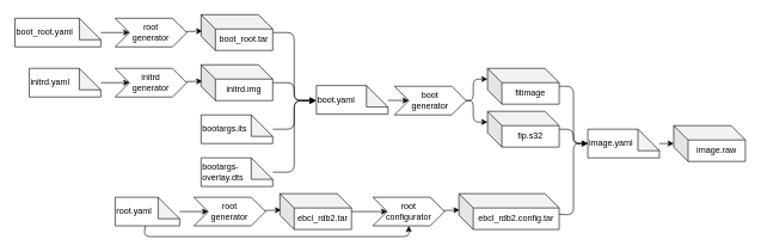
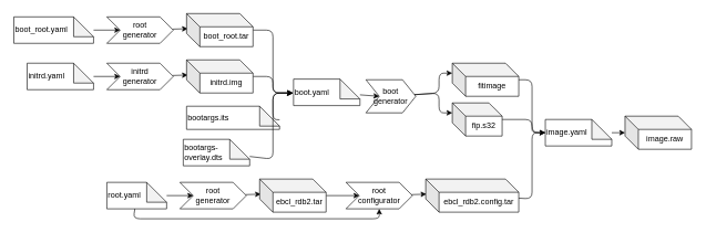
  <mxCell id="0" />
  <mxCell id="1" parent="0" />
  <mxCell id="2" style="edgeStyle=none;html=1;entryX=0.018;entryY=0.457;entryDx=0;entryDy=0;entryPerimeter=0;" parent="1" source="3" target="7" edge="1"><mxGeometry relative="1" as="geometry" /></mxCell>
  <mxCell id="3" value="root&lt;br&gt;generator" style="shape=step;perimeter=stepPerimeter;whiteSpace=wrap;html=1;fixedSize=1;" parent="1" vertex="1"><mxGeometry x="160" y="25" width="100" height="40" as="geometry" /></mxCell>
  <mxCell id="4" style="edgeStyle=none;html=1;entryX=0;entryY=0.5;entryDx=0;entryDy=0;" parent="1" source="5" target="3" edge="1"><mxGeometry relative="1" as="geometry" /></mxCell>
  <mxCell id="5" value="boot_root.yaml" style="shape=note;whiteSpace=wrap;html=1;backgroundOutline=1;darkOpacity=0.05;align=left;" parent="1" vertex="1"><mxGeometry y="25" width="120" height="40" as="geometry" x="20" /></mxCell>
  <mxCell id="6" style="edgeStyle=none;html=1;" parent="1" source="7" edge="1"><mxGeometry relative="1" as="geometry"><Array as="points"><mxPoint x="410" y="45" /><mxPoint x="410" y="140" /></Array><mxPoint x="440" y="140" as="targetPoint" /></mxGeometry></mxCell>
  <mxCell id="7" value="boot_root.tar" style="shape=cube;whiteSpace=wrap;html=1;boundedLbl=1;backgroundOutline=1;darkOpacity=0.05;darkOpacity2=0.1;" parent="1" vertex="1"><mxGeometry x="280" y="20" width="100" height="50" as="geometry" /></mxCell>
  <mxCell id="8" style="edgeStyle=none;html=1;entryX=0.018;entryY=0.457;entryDx=0;entryDy=0;entryPerimeter=0;" parent="1" source="9" target="13" edge="1"><mxGeometry relative="1" as="geometry" /></mxCell>
  <mxCell id="9" value="initrd&lt;br&gt;generator" style="shape=step;perimeter=stepPerimeter;whiteSpace=wrap;html=1;fixedSize=1;" parent="1" vertex="1"><mxGeometry x="160" y="95" width="100" height="40" as="geometry" /></mxCell>
  <mxCell id="10" style="edgeStyle=none;html=1;entryX=0;entryY=0.5;entryDx=0;entryDy=0;" parent="1" source="11" target="9" edge="1"><mxGeometry relative="1" as="geometry" /></mxCell>
  <mxCell id="11" value="initrd.yaml" style="shape=note;whiteSpace=wrap;html=1;backgroundOutline=1;darkOpacity=0.05;align=left;" parent="1" vertex="1"><mxGeometry x="40" y="95" width="100" height="40" as="geometry" /></mxCell>
  <mxCell id="12" style="edgeStyle=none;html=1;" parent="1" source="13" edge="1"><mxGeometry relative="1" as="geometry"><mxPoint x="440" y="140" as="targetPoint" /><Array as="points"><mxPoint x="410" y="115" /><mxPoint x="410" y="140" /></Array></mxGeometry></mxCell>
  <mxCell id="13" value="initrd.img" style="shape=cube;whiteSpace=wrap;html=1;boundedLbl=1;backgroundOutline=1;darkOpacity=0.05;darkOpacity2=0.1;" parent="1" vertex="1"><mxGeometry x="280" y="90" width="100" height="50" as="geometry" /></mxCell>
  <mxCell id="14" style="edgeStyle=none;html=1;" parent="1" source="15" edge="1"><mxGeometry relative="1" as="geometry"><Array as="points"><mxPoint x="410" y="180" /><mxPoint x="410" y="140" /></Array><mxPoint x="440" y="140" as="targetPoint" /></mxGeometry></mxCell>
- <mxCell id="15" value="bootargs.its" style="shape=note;whiteSpace=wrap;html=1;backgroundOutline=1;darkOpacity=0.05;align=left;" parent="1" vertex="1"><mxGeometry x="280" y="160" width="100" height="40" as="geometry" /></mxCell>
+ <mxCell id="15" value="bootargs.its" style="shape=note;whiteSpace=wrap;html=1;backgroundOutline=1;darkOpacity=0.05;align=left;" parent="1" vertex="1"><mxGeometry x="280" y="160" width="140" height="35" as="geometry" /></mxCell>
  <mxCell id="16" style="edgeStyle=none;html=1;" parent="1" source="17" edge="1"><mxGeometry relative="1" as="geometry"><Array as="points"><mxPoint x="410" y="240" /><mxPoint x="410" y="140" /></Array><mxPoint x="440" y="140" as="targetPoint" /></mxGeometry></mxCell>
- <mxCell id="17" value="bootargs-overlay.dts" style="shape=note;whiteSpace=wrap;html=1;backgroundOutline=1;darkOpacity=0.05;align=left;" parent="1" vertex="1"><mxGeometry x="280" y="220" width="100" height="40" as="geometry" /></mxCell>
+ <mxCell id="17" value="bootargs-overlay.dts" style="shape=note;whiteSpace=wrap;html=1;backgroundOutline=1;darkOpacity=0.05;align=left;" parent="1" vertex="1"><mxGeometry x="275" y="210" width="100" height="40" as="geometry" /></mxCell>
  <mxCell id="18" style="edgeStyle=none;html=1;entryX=0;entryY=0;entryDx=0;entryDy=15;entryPerimeter=0;" parent="1" source="20" target="22" edge="1"><mxGeometry relative="1" as="geometry"><Array as="points"><mxPoint x="660" y="140" /><mxPoint x="660" y="110" /></Array></mxGeometry></mxCell>
  <mxCell id="19" style="edgeStyle=none;html=1;entryX=0;entryY=0;entryDx=0;entryDy=15;entryPerimeter=0;" parent="1" source="20" target="24" edge="1"><mxGeometry relative="1" as="geometry"><Array as="points"><mxPoint x="660" y="140" /><mxPoint x="660" y="170" /></Array></mxGeometry></mxCell>
- <mxCell id="20" value="boot&lt;br&gt;generator" style="shape=step;perimeter=stepPerimeter;whiteSpace=wrap;html=1;fixedSize=1;" parent="1" vertex="1"><mxGeometry x="550" y="120" width="100" height="40" as="geometry" /></mxCell>
+ <mxCell id="20" value="boot&lt;br&gt;generator" style="shape=step;perimeter=stepPerimeter;whiteSpace=wrap;html=1;fixedSize=1;" parent="1" vertex="1"><mxGeometry x="550" y="120" width="75" height="50" as="geometry" /></mxCell>
  <mxCell id="21" style="edgeStyle=none;html=1;entryX=0;entryY=0.5;entryDx=0;entryDy=0;entryPerimeter=0;endArrow=none;" edge="1" parent="1" source="22" target="39"><mxGeometry relative="1" as="geometry"><Array as="points"><mxPoint x="800" y="120" /><mxPoint x="800" y="200" /></Array></mxGeometry></mxCell>
  <mxCell id="22" value="fitimage" style="shape=cube;whiteSpace=wrap;html=1;boundedLbl=1;backgroundOutline=1;darkOpacity=0.05;darkOpacity2=0.1;" parent="1" vertex="1"><mxGeometry x="680" y="95" width="100" height="50" as="geometry" /></mxCell>
  <mxCell id="23" style="edgeStyle=none;html=1;entryX=0;entryY=0.5;entryDx=0;entryDy=0;entryPerimeter=0;" edge="1" parent="1" source="24" target="39"><mxGeometry relative="1" as="geometry"><Array as="points"><mxPoint x="800" y="180" /><mxPoint x="800" y="200" /></Array></mxGeometry></mxCell>
- <mxCell id="24" value="fip.s32" style="shape=cube;whiteSpace=wrap;html=1;boundedLbl=1;backgroundOutline=1;darkOpacity=0.05;darkOpacity2=0.1;" parent="1" vertex="1"><mxGeometry x="680" y="155" width="100" height="50" as="geometry" /></mxCell>
+ <mxCell id="24" value="fip.s32" style="shape=cube;whiteSpace=wrap;html=1;boundedLbl=1;backgroundOutline=1;darkOpacity=0.05;darkOpacity2=0.1;" parent="1" vertex="1"><mxGeometry x="680" y="155" width="75" height="50" as="geometry" /></mxCell>
  <mxCell id="25" style="edgeStyle=none;html=1;entryX=0;entryY=0.5;entryDx=0;entryDy=0;" parent="1" source="26" target="20" edge="1"><mxGeometry relative="1" as="geometry" /></mxCell>
  <mxCell id="26" value="boot.yaml" style="shape=note;whiteSpace=wrap;html=1;backgroundOutline=1;darkOpacity=0.05;align=left;" parent="1" vertex="1"><mxGeometry x="441" y="119" width="100" height="40" as="geometry" /></mxCell>
  <mxCell id="27" style="edgeStyle=none;html=1;entryX=0.018;entryY=0.457;entryDx=0;entryDy=0;entryPerimeter=0;" edge="1" parent="1" source="28" target="33"><mxGeometry relative="1" as="geometry" /></mxCell>
  <mxCell id="28" value="root&lt;br&gt;generator" style="shape=step;perimeter=stepPerimeter;whiteSpace=wrap;html=1;fixedSize=1;" vertex="1" parent="1"><mxGeometry x="270" y="275" width="100" height="40" as="geometry" /></mxCell>
  <mxCell id="29" style="edgeStyle=none;html=1;entryX=0;entryY=0.5;entryDx=0;entryDy=0;" edge="1" parent="1" source="31" target="28"><mxGeometry relative="1" as="geometry" /></mxCell>
  <mxCell id="30" style="edgeStyle=none;html=1;entryX=0.5;entryY=1;entryDx=0;entryDy=0;" edge="1" parent="1" source="31" target="35"><mxGeometry relative="1" as="geometry"><Array as="points"><mxPoint x="200" y="330" /><mxPoint x="570" y="330" /></Array></mxGeometry></mxCell>
  <mxCell id="31" value="root.yaml" style="shape=note;whiteSpace=wrap;html=1;backgroundOutline=1;darkOpacity=0.05;align=left;" vertex="1" parent="1"><mxGeometry x="160" y="275" width="90" height="40" as="geometry" /></mxCell>
  <mxCell id="32" style="edgeStyle=none;html=1;entryX=0;entryY=0.5;entryDx=0;entryDy=0;" edge="1" parent="1" source="33" target="35"><mxGeometry relative="1" as="geometry" /></mxCell>
  <mxCell id="33" value="ebcl_rdb2.tar" style="shape=cube;whiteSpace=wrap;html=1;boundedLbl=1;backgroundOutline=1;darkOpacity=0.05;darkOpacity2=0.1;" vertex="1" parent="1"><mxGeometry x="390" y="270" width="100" height="50" as="geometry" /></mxCell>
  <mxCell id="34" style="edgeStyle=none;html=1;entryX=0.007;entryY=0.457;entryDx=0;entryDy=0;entryPerimeter=0;" edge="1" parent="1" source="35" target="37"><mxGeometry relative="1" as="geometry" /></mxCell>
  <mxCell id="35" value="root&lt;br&gt;configurator" style="shape=step;perimeter=stepPerimeter;whiteSpace=wrap;html=1;fixedSize=1;" vertex="1" parent="1"><mxGeometry x="520" y="275" width="100" height="40" as="geometry" /></mxCell>
  <mxCell id="36" style="edgeStyle=none;html=1;entryX=0;entryY=0.5;entryDx=0;entryDy=0;entryPerimeter=0;" edge="1" parent="1" source="37" target="39"><mxGeometry relative="1" as="geometry"><Array as="points"><mxPoint x="800" y="300" /><mxPoint x="800" y="200" /></Array></mxGeometry></mxCell>
  <mxCell id="37" value="ebcl_rdb2.config.tar" style="shape=cube;whiteSpace=wrap;html=1;boundedLbl=1;backgroundOutline=1;darkOpacity=0.05;darkOpacity2=0.1;" vertex="1" parent="1"><mxGeometry x="640" y="270" width="140" height="50" as="geometry" /></mxCell>
  <mxCell id="38" style="edgeStyle=none;html=1;" edge="1" parent="1" source="39" target="40"><mxGeometry relative="1" as="geometry" /></mxCell>
  <mxCell id="39" value="image.yaml" style="shape=note;whiteSpace=wrap;html=1;backgroundOutline=1;darkOpacity=0.05;align=left;" vertex="1" parent="1"><mxGeometry x="820" y="180" width="100" height="40" as="geometry" /></mxCell>
  <mxCell id="40" value="image.raw" style="shape=cube;whiteSpace=wrap;html=1;boundedLbl=1;backgroundOutline=1;darkOpacity=0.05;darkOpacity2=0.1;" vertex="1" parent="1"><mxGeometry x="940" y="175" width="100" height="50" as="geometry" /></mxCell>
